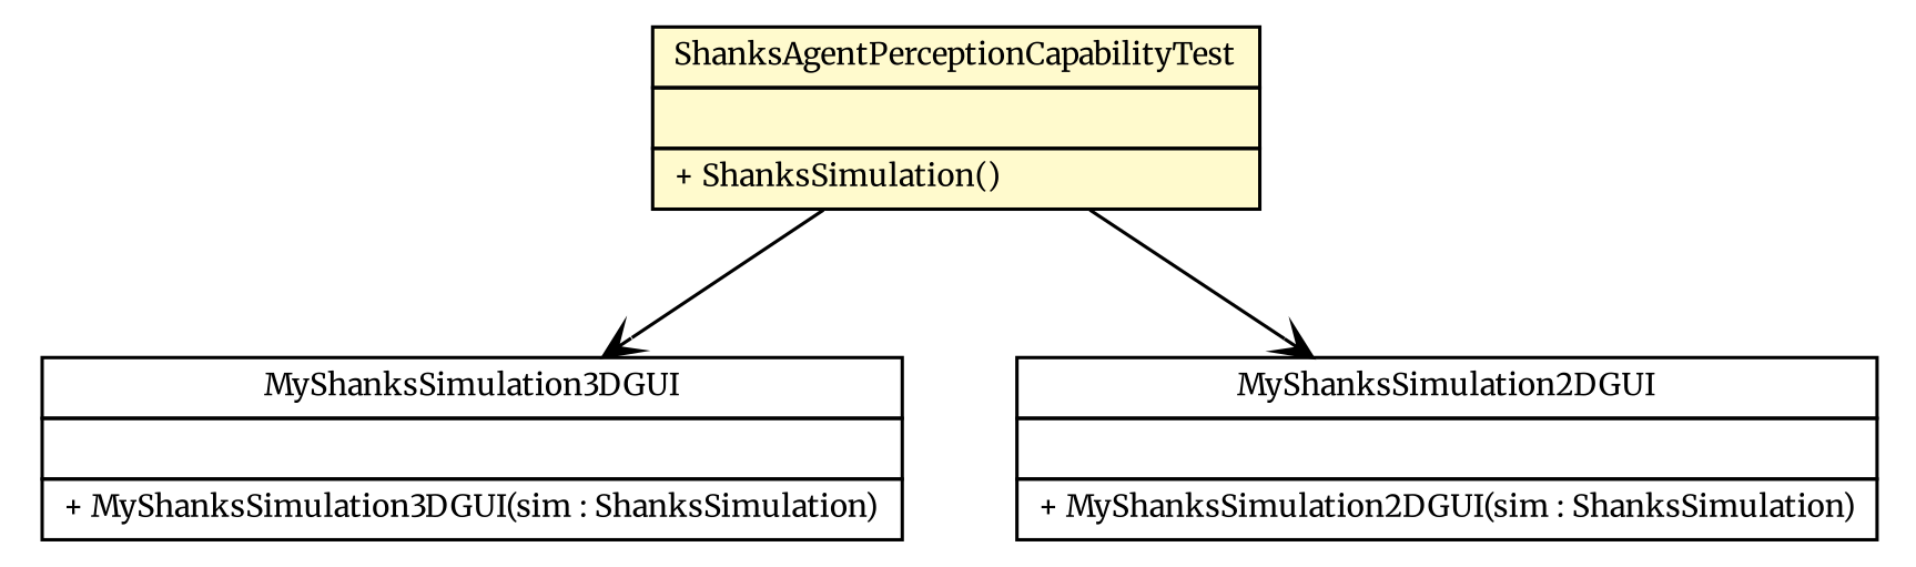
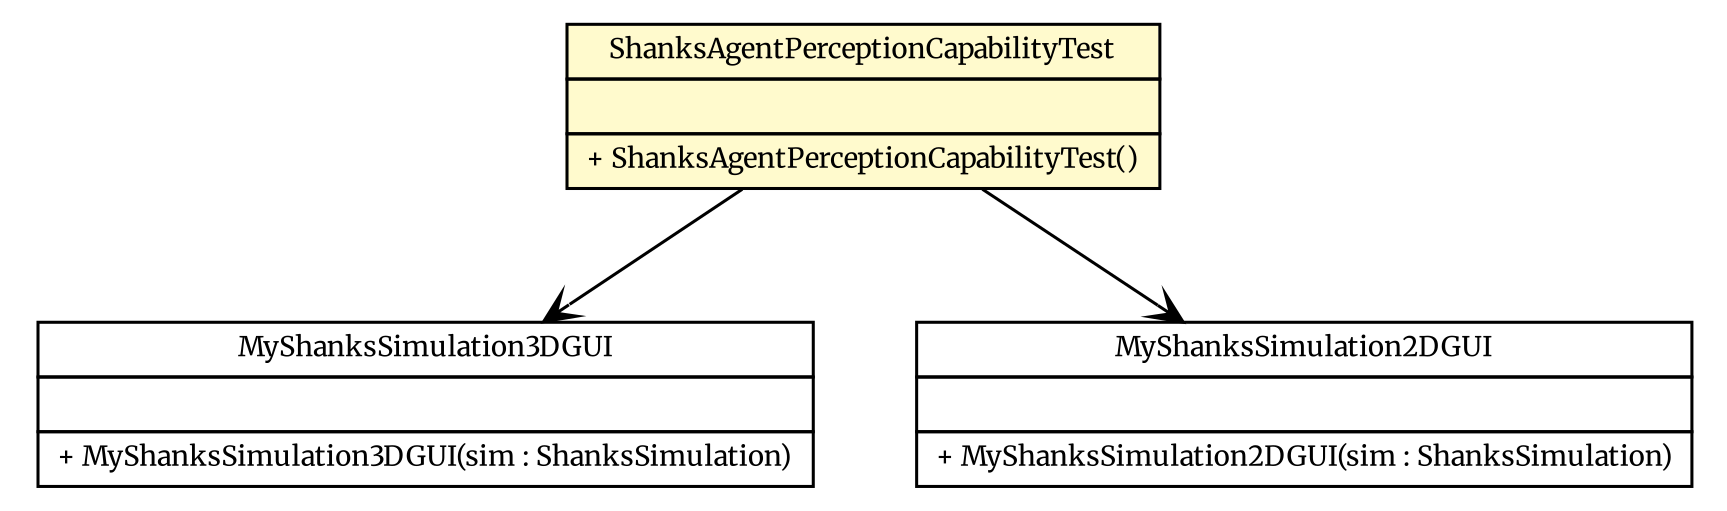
  digraph {
    fontname=Merriweather
    nodesep=0.25
    ranksep=0.5
    node [fontcolor=black fontname=Merriweather fontsize=9.0 shape=plaintext]
    edge [arrowhead=open color=black fontcolor=black fontname=Merriweather fontsize=10.0 headport=p labelfontname=arial labelfontsize=10 tailport=p]
-   n1 [label=<<table title="es.upm.dit.gsi.shanks.agent.capability.perception.test.ShanksAgentPerceptionCapabilityTest" border="0" cellborder="1" cellspacing="0" cellpadding="2" port="p" bgcolor="lemonChiffon" href="./ShanksAgentPerceptionCapabilityTest.html"> 		<tr><td><table border="0" cellspacing="0" cellpadding="1"> <tr><td align="center" balign="center"> ShanksAgentPerceptionCapabilityTest </td></tr> 		</table></td></tr> 		<tr><td><table border="0" cellspacing="0" cellpadding="1"> <tr><td align="left" balign="left">  </td></tr> 		</table></td></tr> 		<tr><td><table border="0" cellspacing="0" cellpadding="1"> <tr><td align="left" balign="left"> + ShanksSimulation() </td></tr> 		</table></td></tr> 		</table>>]
+   n1 [label=<<table title="es.upm.dit.gsi.shanks.agent.capability.perception.test.ShanksAgentPerceptionCapabilityTest" border="0" cellborder="1" cellspacing="0" cellpadding="2" port="p" bgcolor="lemonChiffon" href="./ShanksAgentPerceptionCapabilityTest.html"> 		<tr><td><table border="0" cellspacing="0" cellpadding="1"> <tr><td align="center" balign="center"> ShanksAgentPerceptionCapabilityTest </td></tr> 		</table></td></tr> 		<tr><td><table border="0" cellspacing="0" cellpadding="1"> <tr><td align="left" balign="left">  </td></tr> 		</table></td></tr> 		<tr><td><table border="0" cellspacing="0" cellpadding="1"> <tr><td align="left" balign="left"> + ShanksAgentPerceptionCapabilityTest() </td></tr> 		</table></td></tr> 		</table>>]
    n2 [label=<<table title="es.upm.dit.gsi.shanks.model.test.MyShanksSimulation3DGUI" border="0" cellborder="1" cellspacing="0" cellpadding="2" port="p" href="../../../../model/test/MyShanksSimulation3DGUI.html"> 		<tr><td><table border="0" cellspacing="0" cellpadding="1"> <tr><td align="center" balign="center"> MyShanksSimulation3DGUI </td></tr> 		</table></td></tr> 		<tr><td><table border="0" cellspacing="0" cellpadding="1"> <tr><td align="left" balign="left">  </td></tr> 		</table></td></tr> 		<tr><td><table border="0" cellspacing="0" cellpadding="1"> <tr><td align="left" balign="left"> + MyShanksSimulation3DGUI(sim : ShanksSimulation) </td></tr> 		</table></td></tr> 		</table>>]
    n3 [label=<<table title="es.upm.dit.gsi.shanks.model.test.MyShanksSimulation2DGUI" border="0" cellborder="1" cellspacing="0" cellpadding="2" port="p" href="../../../../model/test/MyShanksSimulation2DGUI.html"> 		<tr><td><table border="0" cellspacing="0" cellpadding="1"> <tr><td align="center" balign="center"> MyShanksSimulation2DGUI </td></tr> 		</table></td></tr> 		<tr><td><table border="0" cellspacing="0" cellpadding="1"> <tr><td align="left" balign="left">  </td></tr> 		</table></td></tr> 		<tr><td><table border="0" cellspacing="0" cellpadding="1"> <tr><td align="left" balign="left"> + MyShanksSimulation2DGUI(sim : ShanksSimulation) </td></tr> 		</table></td></tr> 		</table>>]
    n1 -> n2
    n1 -> n3
  }
